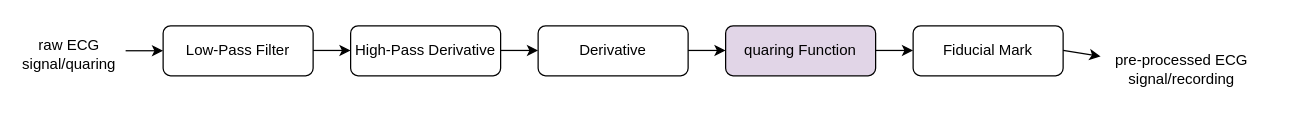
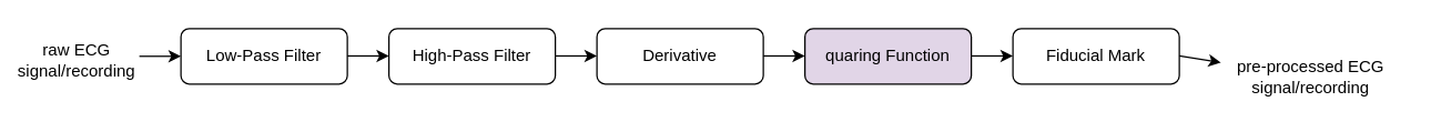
  <mxCell id="0" />
  <mxCell id="1" parent="0" />
  <mxCell id="2" value="Low-Pass Filter&lt;br/&gt;" style="rounded=1;whiteSpace=wrap;html=1;fontSize=12;glass=0;strokeWidth=1;shadow=0;" parent="1" vertex="1"><mxGeometry x="130" y="20" width="120" height="40" as="geometry" /></mxCell>
- <mxCell id="3" value="raw ECG signal/quaring" style="text;html=1;strokeColor=none;fillColor=none;align=center;verticalAlign=middle;whiteSpace=wrap;rounded=0;" vertex="1" parent="1"><mxGeometry x="20" y="25" width="70" height="35" as="geometry" /></mxCell>
- <mxCell id="4" value="High-Pass Derivative" style="rounded=1;whiteSpace=wrap;html=1;fontSize=12;glass=0;strokeWidth=1;shadow=0;" vertex="1" parent="1"><mxGeometry x="280" y="20" width="120" height="40" as="geometry" /></mxCell>
+ <mxCell id="3" value="raw ECG signal/recording" style="text;html=1;strokeColor=none;fillColor=none;align=center;verticalAlign=middle;whiteSpace=wrap;rounded=0;" vertex="1" parent="1"><mxGeometry x="20" y="25" width="70" height="35" as="geometry" /></mxCell>
+ <mxCell id="4" value="High-Pass Filter" style="rounded=1;whiteSpace=wrap;html=1;fontSize=12;glass=0;strokeWidth=1;shadow=0;" vertex="1" parent="1"><mxGeometry x="280" y="20" width="120" height="40" as="geometry" /></mxCell>
  <mxCell id="5" value="Derivative&lt;br/&gt;" style="rounded=1;whiteSpace=wrap;html=1;fontSize=12;glass=0;strokeWidth=1;shadow=0;" vertex="1" parent="1"><mxGeometry x="430" y="20" width="120" height="40" as="geometry" /></mxCell>
  <mxCell id="6" value="quaring Function&lt;br/&gt;" style="rounded=1;whiteSpace=wrap;html=1;fontSize=12;glass=0;strokeWidth=1;shadow=0;fillColor=#e1d5e7;" vertex="1" parent="1"><mxGeometry x="580" y="20" width="120" height="40" as="geometry" /></mxCell>
  <mxCell id="7" value="Fiducial Mark" style="rounded=1;whiteSpace=wrap;html=1;fontSize=12;glass=0;strokeWidth=1;shadow=0;" vertex="1" parent="1"><mxGeometry x="730" y="20" width="120" height="40" as="geometry" /></mxCell>
  <mxCell id="8" value="" style="endArrow=classic;html=1;rounded=0;entryX=0;entryY=0.5;entryDx=0;entryDy=0;" edge="1" parent="1" target="2"><mxGeometry width="50" height="50" relative="1" as="geometry"><mxPoint x="100" y="40" as="sourcePoint" /><mxPoint x="150" y="-10" as="targetPoint" /></mxGeometry></mxCell>
  <mxCell id="9" value="" style="endArrow=classic;html=1;rounded=0;entryX=0;entryY=0.5;entryDx=0;entryDy=0;" edge="1" parent="1"><mxGeometry width="50" height="50" relative="1" as="geometry"><mxPoint x="250" y="39.76" as="sourcePoint" /><mxPoint x="280" y="39.76" as="targetPoint" /></mxGeometry></mxCell>
  <mxCell id="10" value="" style="endArrow=classic;html=1;rounded=0;entryX=0;entryY=0.5;entryDx=0;entryDy=0;" edge="1" parent="1"><mxGeometry width="50" height="50" relative="1" as="geometry"><mxPoint x="400" y="39.76" as="sourcePoint" /><mxPoint x="430" y="39.76" as="targetPoint" /></mxGeometry></mxCell>
  <mxCell id="11" value="" style="endArrow=classic;html=1;rounded=0;entryX=0;entryY=0.5;entryDx=0;entryDy=0;" edge="1" parent="1"><mxGeometry width="50" height="50" relative="1" as="geometry"><mxPoint x="550" y="39.76" as="sourcePoint" /><mxPoint x="580" y="39.76" as="targetPoint" /></mxGeometry></mxCell>
  <mxCell id="12" value="" style="endArrow=classic;html=1;rounded=0;entryX=0;entryY=0.5;entryDx=0;entryDy=0;" edge="1" parent="1"><mxGeometry width="50" height="50" relative="1" as="geometry"><mxPoint x="700" y="39.76" as="sourcePoint" /><mxPoint x="730" y="39.76" as="targetPoint" /></mxGeometry></mxCell>
  <mxCell id="13" value="pre-processed ECG signal/recording" style="text;html=1;strokeColor=none;fillColor=none;align=center;verticalAlign=middle;whiteSpace=wrap;rounded=0;" vertex="1" parent="1"><mxGeometry x="880" y="37.5" width="130" height="35" as="geometry" /></mxCell>
  <mxCell id="14" value="" style="endArrow=classic;html=1;rounded=0;" edge="1" parent="1" target="13"><mxGeometry width="50" height="50" relative="1" as="geometry"><mxPoint x="850" y="39.66" as="sourcePoint" /><mxPoint x="890" y="40" as="targetPoint" /></mxGeometry></mxCell>
